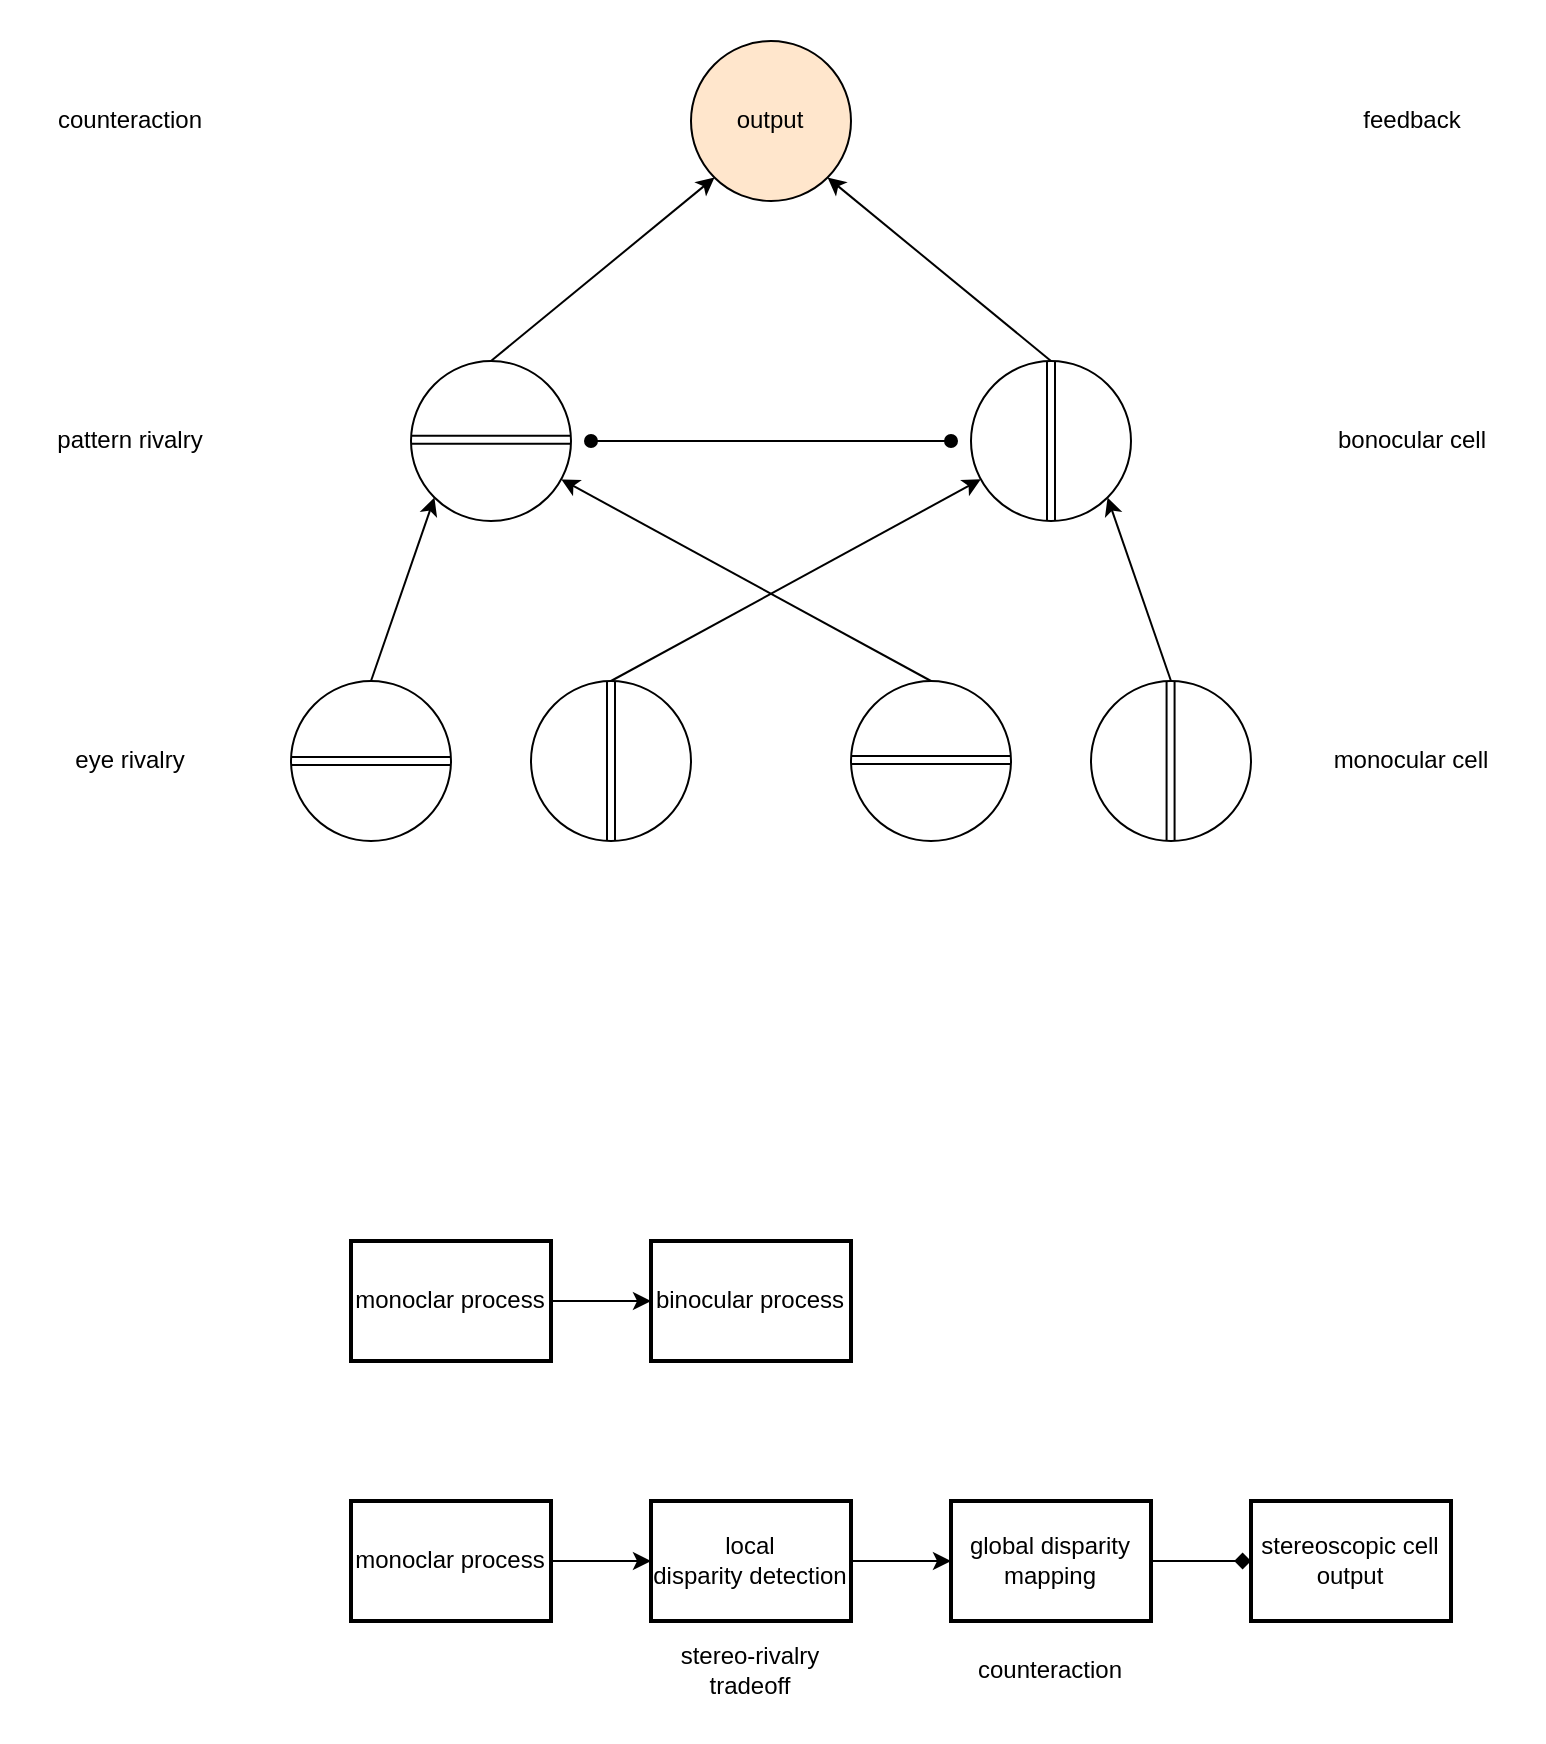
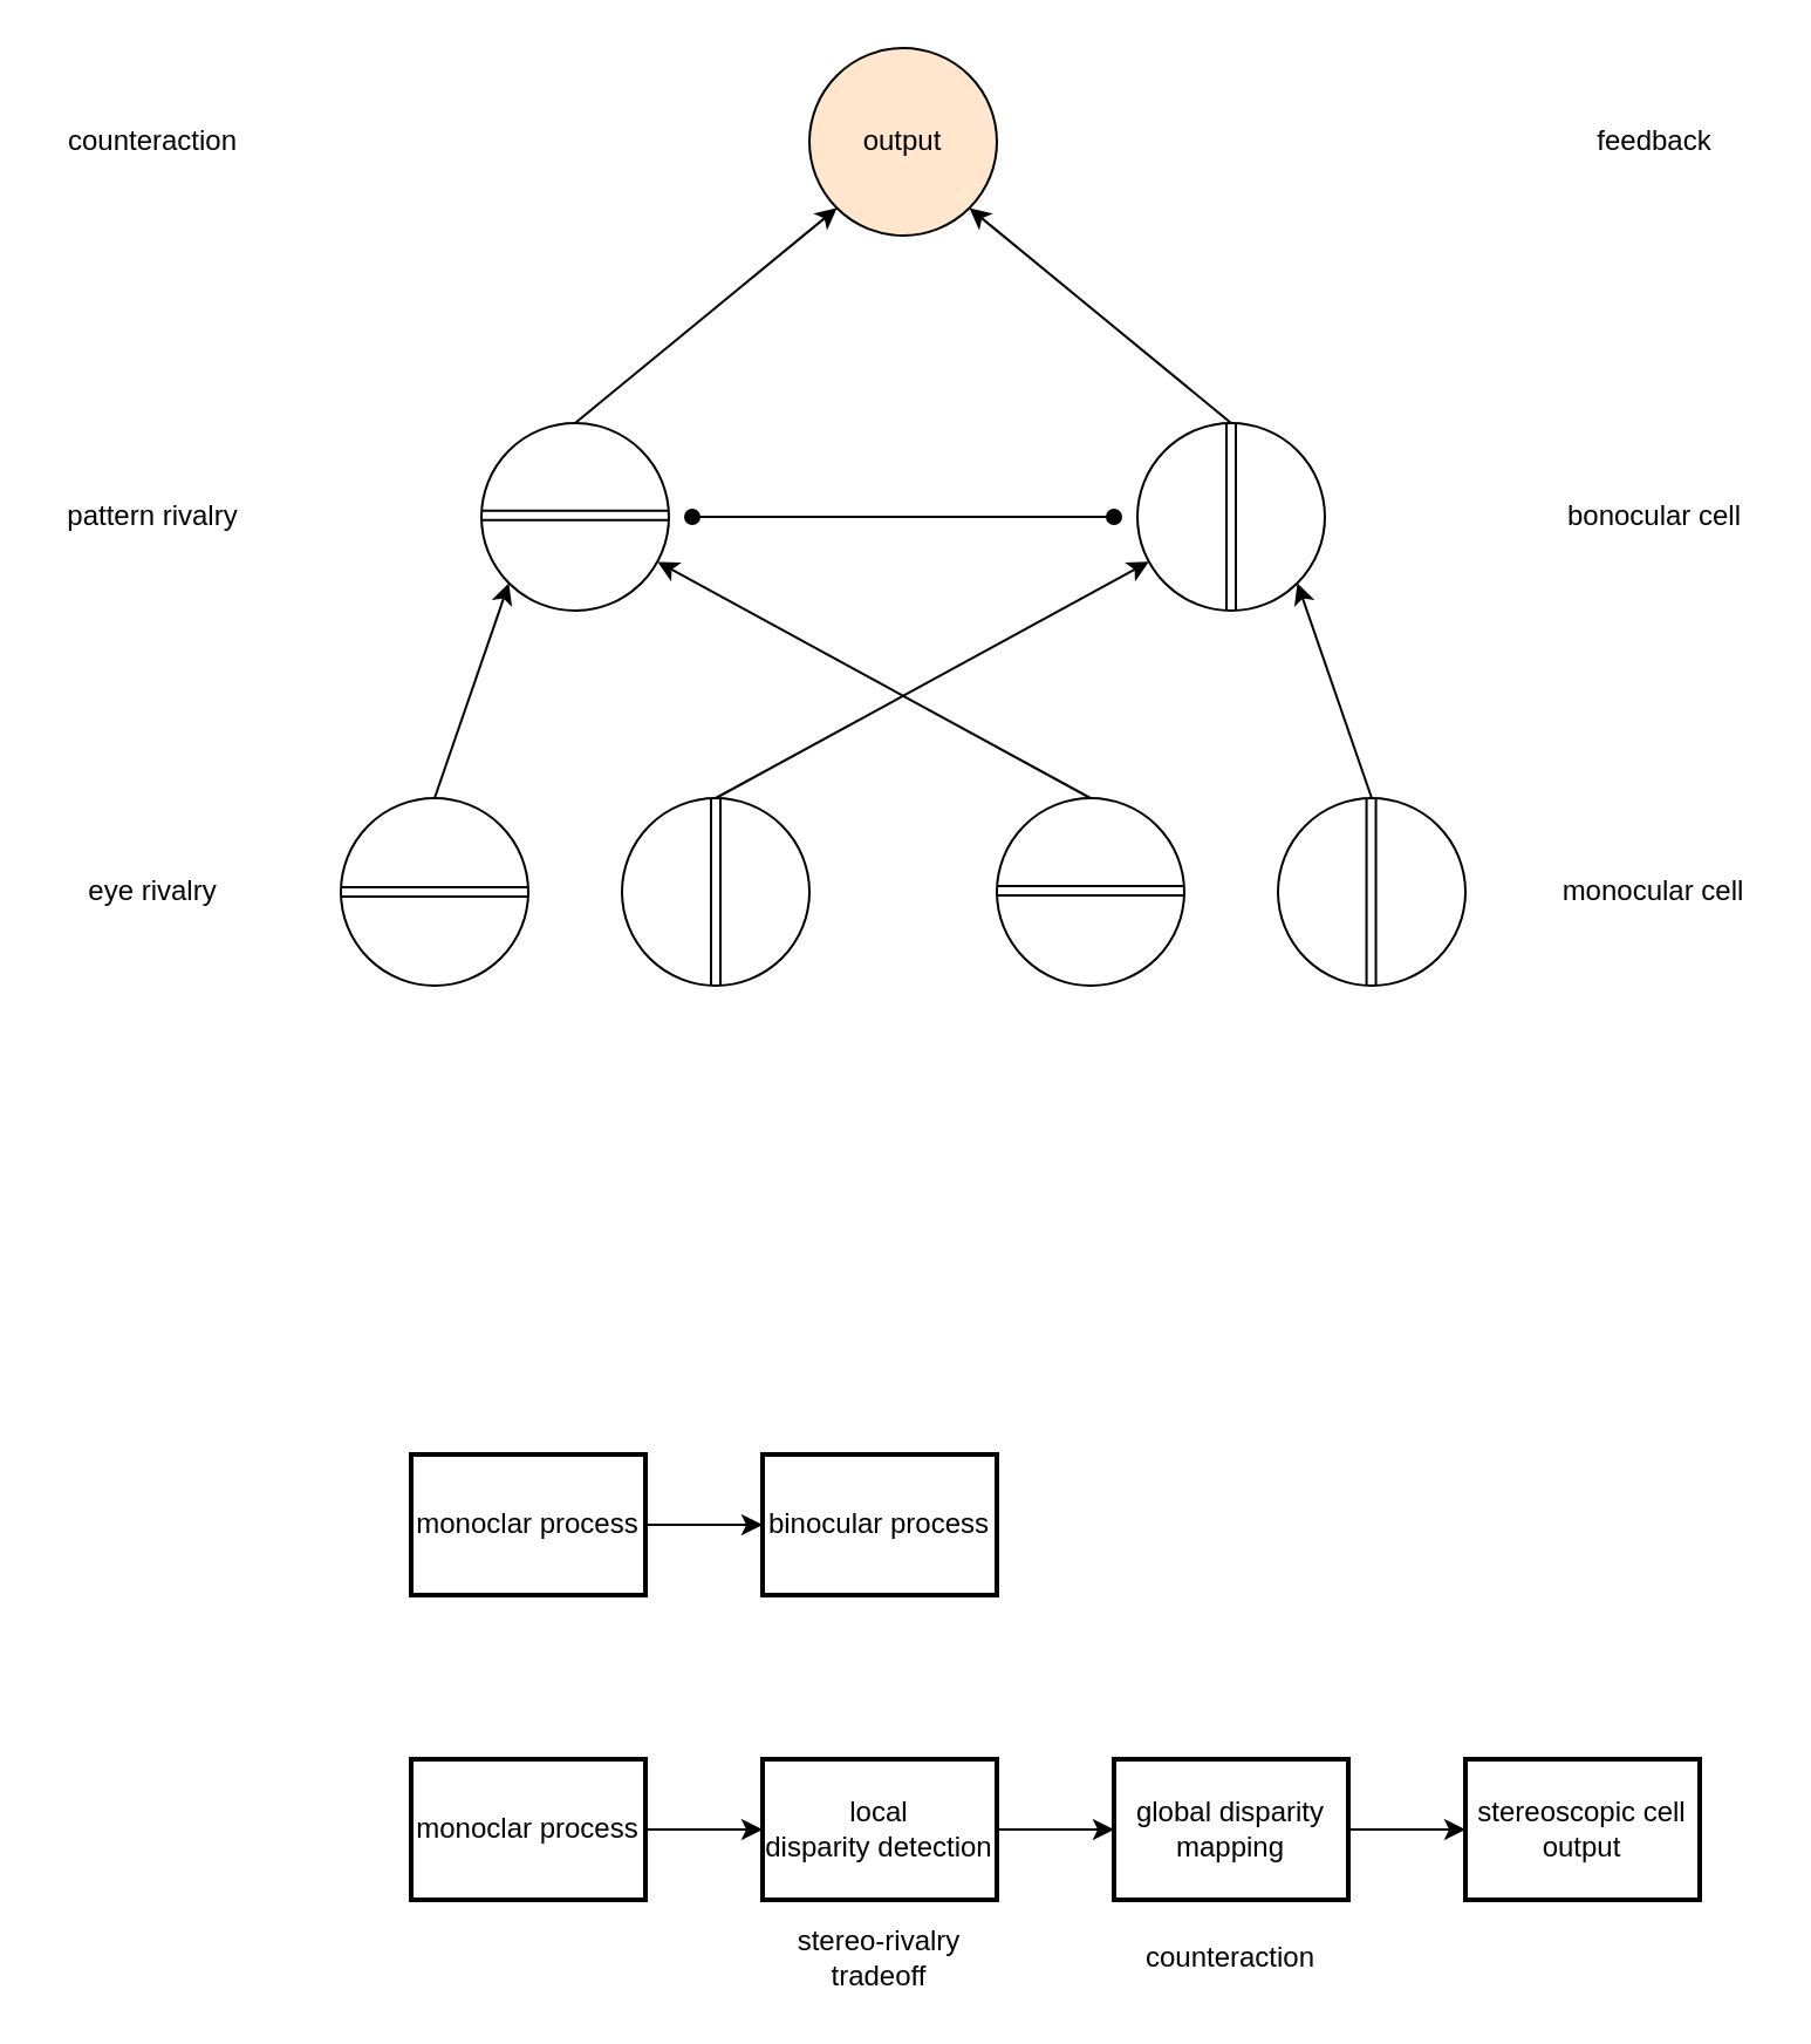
  <mxCell id="0" />
  <mxCell id="1" parent="0" />
  <mxCell id="2" value="" style="ellipse;whiteSpace=wrap;html=1;aspect=fixed;" parent="1" vertex="1"><mxGeometry x="265" y="340" width="80" height="80" as="geometry" /></mxCell>
  <mxCell id="3" value="" style="ellipse;whiteSpace=wrap;html=1;aspect=fixed;" parent="1" vertex="1"><mxGeometry x="425" y="340" width="80" height="80" as="geometry" /></mxCell>
  <mxCell id="4" value="" style="ellipse;whiteSpace=wrap;html=1;aspect=fixed;" parent="1" vertex="1"><mxGeometry x="145" y="340" width="80" height="80" as="geometry" /></mxCell>
  <mxCell id="5" value="" style="ellipse;whiteSpace=wrap;html=1;aspect=fixed;" parent="1" vertex="1"><mxGeometry x="545" y="340" width="80" height="80" as="geometry" /></mxCell>
  <mxCell id="6" value="" style="shape=link;html=1;rounded=0;entryX=1;entryY=0.5;entryDx=0;entryDy=0;" parent="1" target="4" edge="1"><mxGeometry width="100" relative="1" as="geometry"><mxPoint x="145" y="380" as="sourcePoint" /><mxPoint x="215" y="380" as="targetPoint" /></mxGeometry></mxCell>
  <mxCell id="7" value="" style="shape=link;html=1;rounded=0;entryX=1;entryY=0.5;entryDx=0;entryDy=0;" parent="1" edge="1"><mxGeometry width="100" relative="1" as="geometry"><mxPoint x="425" y="379.5" as="sourcePoint" /><mxPoint x="505" y="379.5" as="targetPoint" /></mxGeometry></mxCell>
  <mxCell id="8" value="" style="shape=link;html=1;rounded=0;entryX=0.5;entryY=1;entryDx=0;entryDy=0;" parent="1" target="2" edge="1"><mxGeometry width="100" relative="1" as="geometry"><mxPoint x="305" y="340" as="sourcePoint" /><mxPoint x="304.5" y="410.5" as="targetPoint" /></mxGeometry></mxCell>
  <mxCell id="9" value="" style="shape=link;html=1;rounded=0;entryX=0.5;entryY=1;entryDx=0;entryDy=0;" parent="1" edge="1"><mxGeometry width="100" relative="1" as="geometry"><mxPoint x="584.79" y="340" as="sourcePoint" /><mxPoint x="584.79" y="420" as="targetPoint" /></mxGeometry></mxCell>
  <mxCell id="10" value="" style="endArrow=classic;html=1;rounded=0;" parent="1" target="13" edge="1"><mxGeometry width="50" height="50" relative="1" as="geometry"><mxPoint x="305" y="340" as="sourcePoint" /><mxPoint x="465" y="180" as="targetPoint" /></mxGeometry></mxCell>
  <mxCell id="11" value="" style="ellipse;whiteSpace=wrap;html=1;aspect=fixed;" parent="1" vertex="1"><mxGeometry x="205" y="180" width="80" height="80" as="geometry" /></mxCell>
  <mxCell id="12" value="" style="shape=link;html=1;rounded=0;entryX=1;entryY=0.5;entryDx=0;entryDy=0;" parent="1" edge="1"><mxGeometry width="100" relative="1" as="geometry"><mxPoint x="205" y="219.37" as="sourcePoint" /><mxPoint x="285" y="219.37" as="targetPoint" /></mxGeometry></mxCell>
  <mxCell id="13" value="" style="ellipse;whiteSpace=wrap;html=1;aspect=fixed;" parent="1" vertex="1"><mxGeometry x="485" y="180" width="80" height="80" as="geometry" /></mxCell>
  <mxCell id="14" value="" style="shape=link;html=1;rounded=0;entryX=0.5;entryY=1;entryDx=0;entryDy=0;" parent="1" target="13" edge="1"><mxGeometry width="100" relative="1" as="geometry"><mxPoint x="525" y="180" as="sourcePoint" /><mxPoint x="524.5" y="250.5" as="targetPoint" /></mxGeometry></mxCell>
  <mxCell id="15" value="" style="endArrow=classic;html=1;rounded=0;exitX=0.5;exitY=0;exitDx=0;exitDy=0;" parent="1" source="3" target="11" edge="1"><mxGeometry width="50" height="50" relative="1" as="geometry"><mxPoint x="315" y="350" as="sourcePoint" /><mxPoint x="505" y="177" as="targetPoint" /></mxGeometry></mxCell>
  <mxCell id="16" value="" style="endArrow=classic;html=1;rounded=0;exitX=0.5;exitY=0;exitDx=0;exitDy=0;entryX=0;entryY=1;entryDx=0;entryDy=0;" parent="1" source="4" target="11" edge="1"><mxGeometry width="50" height="50" relative="1" as="geometry"><mxPoint x="435" y="353" as="sourcePoint" /><mxPoint x="245" y="180" as="targetPoint" /></mxGeometry></mxCell>
  <mxCell id="17" value="" style="endArrow=classic;html=1;rounded=0;entryX=1;entryY=1;entryDx=0;entryDy=0;" parent="1" target="13" edge="1"><mxGeometry width="50" height="50" relative="1" as="geometry"><mxPoint x="585" y="340" as="sourcePoint" /><mxPoint x="295" y="187" as="targetPoint" /></mxGeometry></mxCell>
  <mxCell id="18" value="" style="endArrow=classic;html=1;rounded=0;exitX=0.5;exitY=0;exitDx=0;exitDy=0;entryX=0;entryY=1;entryDx=0;entryDy=0;" parent="1" source="11" target="19" edge="1"><mxGeometry width="50" height="50" relative="1" as="geometry"><mxPoint x="245" y="160" as="sourcePoint" /><mxPoint x="325" y="20" as="targetPoint" /></mxGeometry></mxCell>
  <mxCell id="19" value="output" style="ellipse;whiteSpace=wrap;html=1;aspect=fixed;fillColor=#ffe6cc;" parent="1" vertex="1"><mxGeometry x="345" y="20" width="80" height="80" as="geometry" /></mxCell>
  <mxCell id="20" value="" style="endArrow=classic;html=1;rounded=0;exitX=0.5;exitY=0;exitDx=0;exitDy=0;entryX=1;entryY=1;entryDx=0;entryDy=0;" parent="1" source="13" target="19" edge="1"><mxGeometry width="50" height="50" relative="1" as="geometry"><mxPoint x="305" y="202" as="sourcePoint" /><mxPoint x="417" y="110" as="targetPoint" /></mxGeometry></mxCell>
  <mxCell id="21" value="eye rivalry" style="text;strokeColor=none;align=center;fillColor=none;html=1;verticalAlign=middle;whiteSpace=wrap;rounded=0;" parent="1" vertex="1"><mxGeometry x="35" y="365" width="60" height="30" as="geometry" /></mxCell>
  <mxCell id="22" value="pattern rivalry" style="text;strokeColor=none;align=center;fillColor=none;html=1;verticalAlign=middle;whiteSpace=wrap;rounded=0;" parent="1" vertex="1"><mxGeometry x="20" y="205" width="90" height="30" as="geometry" /></mxCell>
  <mxCell id="23" value="counteraction" style="text;strokeColor=none;align=center;fillColor=none;html=1;verticalAlign=middle;whiteSpace=wrap;rounded=0;" parent="1" vertex="1"><mxGeometry x="20" y="45" width="90" height="30" as="geometry" /></mxCell>
  <mxCell id="24" value="monocular cell" style="text;strokeColor=none;align=center;fillColor=none;html=1;verticalAlign=middle;whiteSpace=wrap;rounded=0;" parent="1" vertex="1"><mxGeometry x="661" y="365" width="89" height="30" as="geometry" /></mxCell>
  <mxCell id="25" value="bonocular cell" style="text;strokeColor=none;align=center;fillColor=none;html=1;verticalAlign=middle;whiteSpace=wrap;rounded=0;" parent="1" vertex="1"><mxGeometry x="661" y="205" width="90" height="30" as="geometry" /></mxCell>
  <mxCell id="26" value="feedback" style="text;strokeColor=none;align=center;fillColor=none;html=1;verticalAlign=middle;whiteSpace=wrap;rounded=0;" parent="1" vertex="1"><mxGeometry x="661" y="45" width="90" height="30" as="geometry" /></mxCell>
  <mxCell id="27" style="edgeStyle=orthogonalEdgeStyle;rounded=0;orthogonalLoop=1;jettySize=auto;html=1;exitX=1;exitY=0.5;exitDx=0;exitDy=0;" parent="1" source="28" edge="1"><mxGeometry relative="1" as="geometry"><mxPoint x="325" y="650" as="targetPoint" /></mxGeometry></mxCell>
  <mxCell id="28" value="monoclar process" style="text;strokeColor=default;align=center;fillColor=default;html=1;verticalAlign=middle;whiteSpace=wrap;rounded=0;strokeWidth=2;" parent="1" vertex="1"><mxGeometry x="175" y="620" width="100" height="60" as="geometry" /></mxCell>
  <mxCell id="29" value="binocular process" style="text;strokeColor=default;align=center;fillColor=default;html=1;verticalAlign=middle;whiteSpace=wrap;rounded=0;strokeWidth=2;" parent="1" vertex="1"><mxGeometry x="325" y="620" width="100" height="60" as="geometry" /></mxCell>
  <mxCell id="30" style="edgeStyle=orthogonalEdgeStyle;rounded=0;orthogonalLoop=1;jettySize=auto;html=1;exitX=1;exitY=0.5;exitDx=0;exitDy=0;entryX=0;entryY=0.5;entryDx=0;entryDy=0;" parent="1" source="31" target="33" edge="1"><mxGeometry relative="1" as="geometry" /></mxCell>
  <mxCell id="31" value="local&lt;br&gt;disparity detection" style="text;strokeColor=default;align=center;fillColor=default;html=1;verticalAlign=middle;whiteSpace=wrap;rounded=0;strokeWidth=2;" parent="1" vertex="1"><mxGeometry x="325" y="750" width="100" height="60" as="geometry" /></mxCell>
- <mxCell id="32" style="edgeStyle=orthogonalEdgeStyle;rounded=0;orthogonalLoop=1;jettySize=auto;html=1;exitX=1;exitY=0.5;exitDx=0;exitDy=0;entryX=0;entryY=0.5;entryDx=0;entryDy=0;endArrow=diamond;" parent="1" source="33" target="34" edge="1"><mxGeometry relative="1" as="geometry" /></mxCell>
+ <mxCell id="32" style="edgeStyle=orthogonalEdgeStyle;rounded=0;orthogonalLoop=1;jettySize=auto;html=1;exitX=1;exitY=0.5;exitDx=0;exitDy=0;entryX=0;entryY=0.5;entryDx=0;entryDy=0;" parent="1" source="33" target="34" edge="1"><mxGeometry relative="1" as="geometry" /></mxCell>
  <mxCell id="33" value="global disparity mapping" style="text;strokeColor=default;align=center;fillColor=default;html=1;verticalAlign=middle;whiteSpace=wrap;rounded=0;strokeWidth=2;" parent="1" vertex="1"><mxGeometry x="475" y="750" width="100" height="60" as="geometry" /></mxCell>
  <mxCell id="34" value="stereoscopic cell output" style="text;strokeColor=default;align=center;fillColor=default;html=1;verticalAlign=middle;whiteSpace=wrap;rounded=0;strokeWidth=2;" parent="1" vertex="1"><mxGeometry x="625" y="750" width="100" height="60" as="geometry" /></mxCell>
  <mxCell id="35" style="edgeStyle=orthogonalEdgeStyle;rounded=0;orthogonalLoop=1;jettySize=auto;html=1;exitX=1;exitY=0.5;exitDx=0;exitDy=0;entryX=0;entryY=0.5;entryDx=0;entryDy=0;" parent="1" source="36" target="31" edge="1"><mxGeometry relative="1" as="geometry" /></mxCell>
  <mxCell id="36" value="monoclar process" style="text;strokeColor=default;align=center;fillColor=default;html=1;verticalAlign=middle;whiteSpace=wrap;rounded=0;strokeWidth=2;" parent="1" vertex="1"><mxGeometry x="175" y="750" width="100" height="60" as="geometry" /></mxCell>
  <mxCell id="37" value="" style="endArrow=oval;html=1;edgeStyle=orthogonalEdgeStyle;curved=1;startArrow=oval;startFill=1;endFill=1;" parent="1" edge="1"><mxGeometry width="50" height="50" relative="1" as="geometry"><mxPoint x="295" y="220" as="sourcePoint" /><mxPoint x="475" y="220" as="targetPoint" /></mxGeometry></mxCell>
  <mxCell id="38" value="stereo-rivalry tradeoff" style="text;strokeColor=none;align=center;fillColor=none;html=1;verticalAlign=middle;whiteSpace=wrap;rounded=0;" parent="1" vertex="1"><mxGeometry x="330" y="820" width="90" height="30" as="geometry" /></mxCell>
  <mxCell id="39" value="counteraction" style="text;strokeColor=none;align=center;fillColor=none;html=1;verticalAlign=middle;whiteSpace=wrap;rounded=0;" parent="1" vertex="1"><mxGeometry x="480" y="820" width="90" height="30" as="geometry" /></mxCell>
